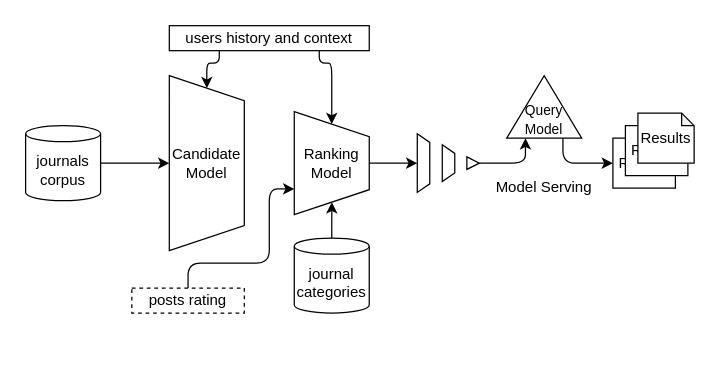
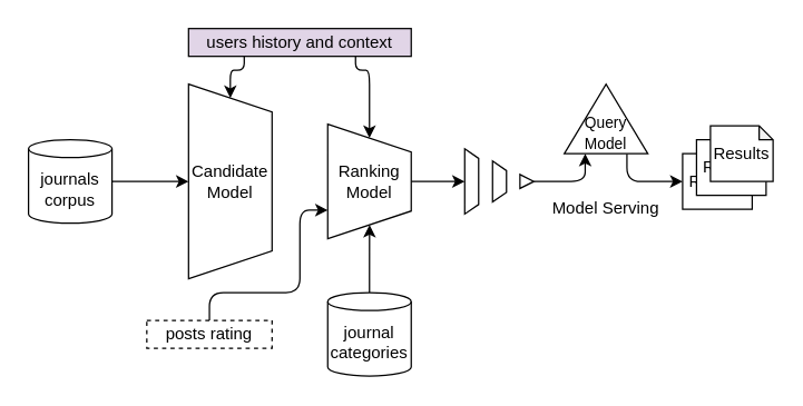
  <mxCell id="0" />
  <mxCell id="1" parent="0" />
  <mxCell id="2" value="Results" style="shape=note;whiteSpace=wrap;html=1;backgroundOutline=1;darkOpacity=0.05;size=10;" parent="1" vertex="1"><mxGeometry x="490" y="110" width="50" height="40" as="geometry" /></mxCell>
  <mxCell id="3" value="Results" style="shape=note;whiteSpace=wrap;html=1;backgroundOutline=1;darkOpacity=0.05;size=10;" parent="1" vertex="1"><mxGeometry x="500" y="100" width="50" height="40" as="geometry" /></mxCell>
  <mxCell id="4" value="" style="shape=trapezoid;perimeter=trapezoidPerimeter;whiteSpace=wrap;html=1;fixedSize=1;rotation=90;" parent="1" vertex="1"><mxGeometry x="223.75" y="100" width="82.5" height="60" as="geometry" /></mxCell>
  <mxCell id="5" style="edgeStyle=orthogonalEdgeStyle;html=1;" parent="1" source="6" target="7" edge="1"><mxGeometry relative="1" as="geometry" /></mxCell>
  <mxCell id="6" value="journals&lt;br&gt;corpus" style="shape=cylinder3;whiteSpace=wrap;html=1;boundedLbl=1;backgroundOutline=1;size=6.429;" parent="1" vertex="1"><mxGeometry x="20" y="100" width="60" height="60" as="geometry" /></mxCell>
  <mxCell id="7" value="" style="shape=trapezoid;perimeter=trapezoidPerimeter;whiteSpace=wrap;html=1;fixedSize=1;rotation=90;" parent="1" vertex="1"><mxGeometry x="95" y="100" width="140" height="60" as="geometry" /></mxCell>
  <mxCell id="8" value="Candidate Model" style="text;html=1;strokeColor=none;fillColor=none;align=center;verticalAlign=middle;whiteSpace=wrap;rounded=0;" parent="1" vertex="1"><mxGeometry x="135" y="115" width="60" height="30" as="geometry" /></mxCell>
  <mxCell id="9" style="edgeStyle=none;html=1;entryX=0.5;entryY=1;entryDx=0;entryDy=0;" edge="1" parent="1" source="10" target="25"><mxGeometry relative="1" as="geometry" /></mxCell>
  <mxCell id="10" value="Ranking&lt;br&gt;Model" style="text;html=1;strokeColor=none;fillColor=none;align=center;verticalAlign=middle;whiteSpace=wrap;rounded=0;" parent="1" vertex="1"><mxGeometry x="235" y="115" width="60" height="30" as="geometry" /></mxCell>
  <mxCell id="11" style="edgeStyle=orthogonalEdgeStyle;html=1;exitX=0.5;exitY=0;exitDx=0;exitDy=0;entryX=0.75;entryY=1;entryDx=0;entryDy=0;fontSize=11;" parent="1" source="12" target="4" edge="1"><mxGeometry relative="1" as="geometry"><Array as="points"><mxPoint x="150" y="210" /><mxPoint x="215" y="210" /><mxPoint x="215" y="151" /></Array></mxGeometry></mxCell>
  <mxCell id="12" value="posts rating" style="rounded=0;whiteSpace=wrap;html=1;dashed=1;" parent="1" vertex="1"><mxGeometry x="105" y="230" width="90" height="20" as="geometry" /></mxCell>
  <mxCell id="13" style="edgeStyle=orthogonalEdgeStyle;html=1;exitX=0.25;exitY=1;exitDx=0;exitDy=0;entryX=0;entryY=0.5;entryDx=0;entryDy=0;" parent="1" source="15" target="7" edge="1"><mxGeometry relative="1" as="geometry"><mxPoint x="151" y="65" as="targetPoint" /></mxGeometry></mxCell>
  <mxCell id="14" style="edgeStyle=orthogonalEdgeStyle;html=1;exitX=0.75;exitY=1;exitDx=0;exitDy=0;entryX=0;entryY=0.5;entryDx=0;entryDy=0;" parent="1" source="15" target="4" edge="1"><mxGeometry relative="1" as="geometry"><Array as="points"><mxPoint x="255" y="50" /><mxPoint x="265" y="50" /></Array></mxGeometry></mxCell>
- <mxCell id="15" value="users history and context" style="rounded=0;whiteSpace=wrap;html=1;" parent="1" vertex="1"><mxGeometry x="135" y="20" width="160" height="20" as="geometry" /></mxCell>
+ <mxCell id="15" value="users history and context" style="rounded=0;whiteSpace=wrap;html=1;fillColor=#e1d5e7;" parent="1" vertex="1"><mxGeometry x="135" y="20" width="160" height="20" as="geometry" /></mxCell>
  <mxCell id="16" style="edgeStyle=orthogonalEdgeStyle;html=1;exitX=0.5;exitY=0;exitDx=0;exitDy=0;exitPerimeter=0;" parent="1" source="17" target="4" edge="1"><mxGeometry relative="1" as="geometry" /></mxCell>
- <mxCell id="17" value="journal&lt;br&gt;categories" style="shape=cylinder3;whiteSpace=wrap;html=1;boundedLbl=1;backgroundOutline=1;size=6.429;" parent="1" vertex="1"><mxGeometry x="235" y="190" width="60" height="60" as="geometry" /></mxCell>
+ <mxCell id="17" value="journal&lt;br&gt;categories" style="shape=cylinder3;whiteSpace=wrap;html=1;boundedLbl=1;backgroundOutline=1;size=6.429;" parent="1" vertex="1"><mxGeometry x="235" y="210" width="60" height="60" as="geometry" /></mxCell>
  <mxCell id="18" value="Results" style="shape=note;whiteSpace=wrap;html=1;backgroundOutline=1;darkOpacity=0.05;size=10;" parent="1" vertex="1"><mxGeometry x="510" y="90" width="45" height="40" as="geometry" /></mxCell>
  <mxCell id="19" style="edgeStyle=orthogonalEdgeStyle;html=1;exitX=0;exitY=0.75;exitDx=0;exitDy=0;entryX=0;entryY=0.5;entryDx=0;entryDy=0;entryPerimeter=0;" parent="1" source="20" target="2" edge="1"><mxGeometry relative="1" as="geometry" /></mxCell>
  <mxCell id="20" value="" style="triangle;whiteSpace=wrap;html=1;align=left;rotation=-90;" parent="1" vertex="1"><mxGeometry x="410" y="55" width="50" height="60" as="geometry" /></mxCell>
  <mxCell id="21" value="Model Serving" style="text;html=1;strokeColor=none;fillColor=none;align=center;verticalAlign=middle;whiteSpace=wrap;rounded=0;" parent="1" vertex="1"><mxGeometry x="395" y="140" width="80" height="20" as="geometry" /></mxCell>
  <mxCell id="22" value="&lt;font style=&quot;font-size: 11px&quot;&gt;&lt;span style=&quot;text-align: left&quot;&gt;Query&lt;/span&gt;&lt;br style=&quot;text-align: left&quot;&gt;&lt;span style=&quot;text-align: left&quot;&gt;Model&lt;/span&gt;&lt;/font&gt;" style="text;html=1;strokeColor=none;fillColor=none;align=center;verticalAlign=middle;whiteSpace=wrap;rounded=0;" parent="1" vertex="1"><mxGeometry x="405" y="80" width="60" height="30" as="geometry" /></mxCell>
  <mxCell id="23" style="edgeStyle=orthogonalEdgeStyle;html=1;exitX=1;exitY=0.5;exitDx=0;exitDy=0;entryX=0.25;entryY=1;entryDx=0;entryDy=0;elbow=vertical;" edge="1" parent="1" source="24" target="22"><mxGeometry relative="1" as="geometry" /></mxCell>
  <mxCell id="24" value="" style="triangle;whiteSpace=wrap;html=1;align=left;rotation=0;" vertex="1" parent="1"><mxGeometry x="373.12" y="125" width="10" height="10" as="geometry" /></mxCell>
  <mxCell id="25" value="" style="shape=trapezoid;perimeter=trapezoidPerimeter;whiteSpace=wrap;html=1;fixedSize=1;rotation=90;size=6.87;" vertex="1" parent="1"><mxGeometry x="315" y="125" width="46.87" height="10" as="geometry" /></mxCell>
  <mxCell id="26" value="" style="shape=trapezoid;perimeter=trapezoidPerimeter;whiteSpace=wrap;html=1;fixedSize=1;rotation=90;size=6.87;" vertex="1" parent="1"><mxGeometry x="343.75" y="125" width="29.37" height="10" as="geometry" /></mxCell>
